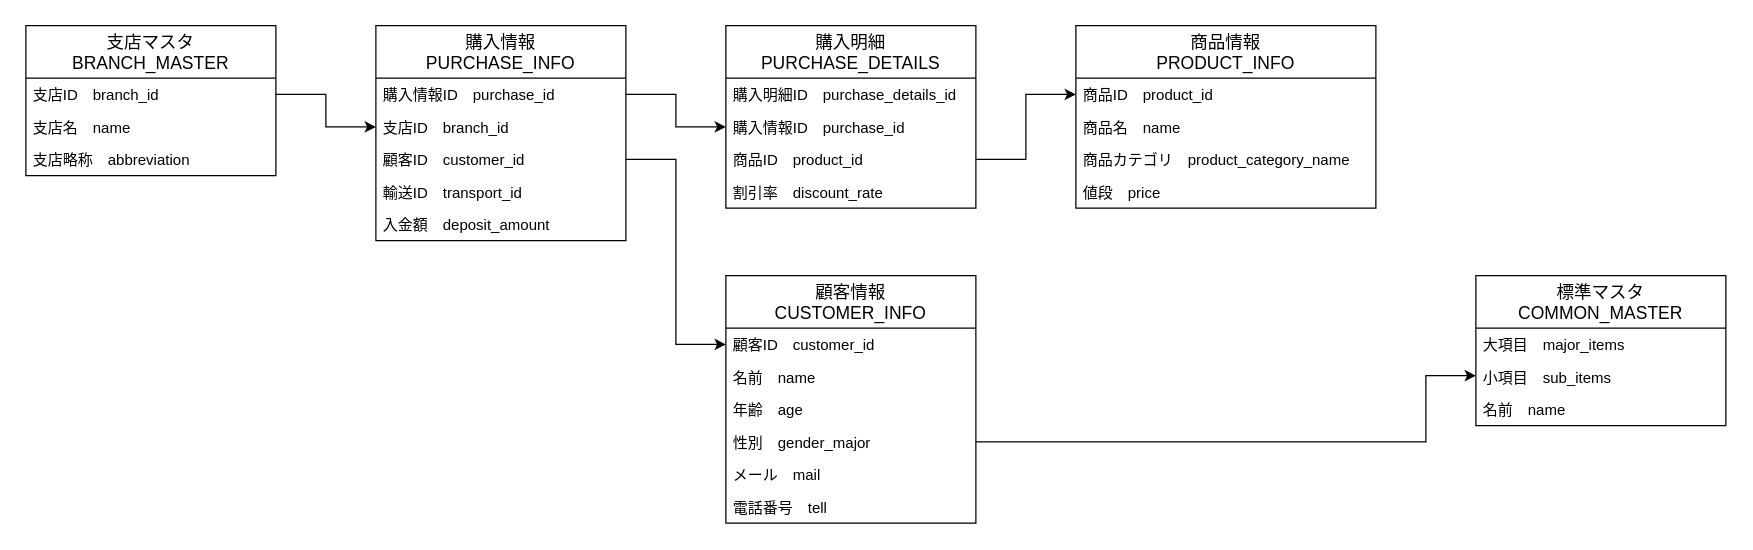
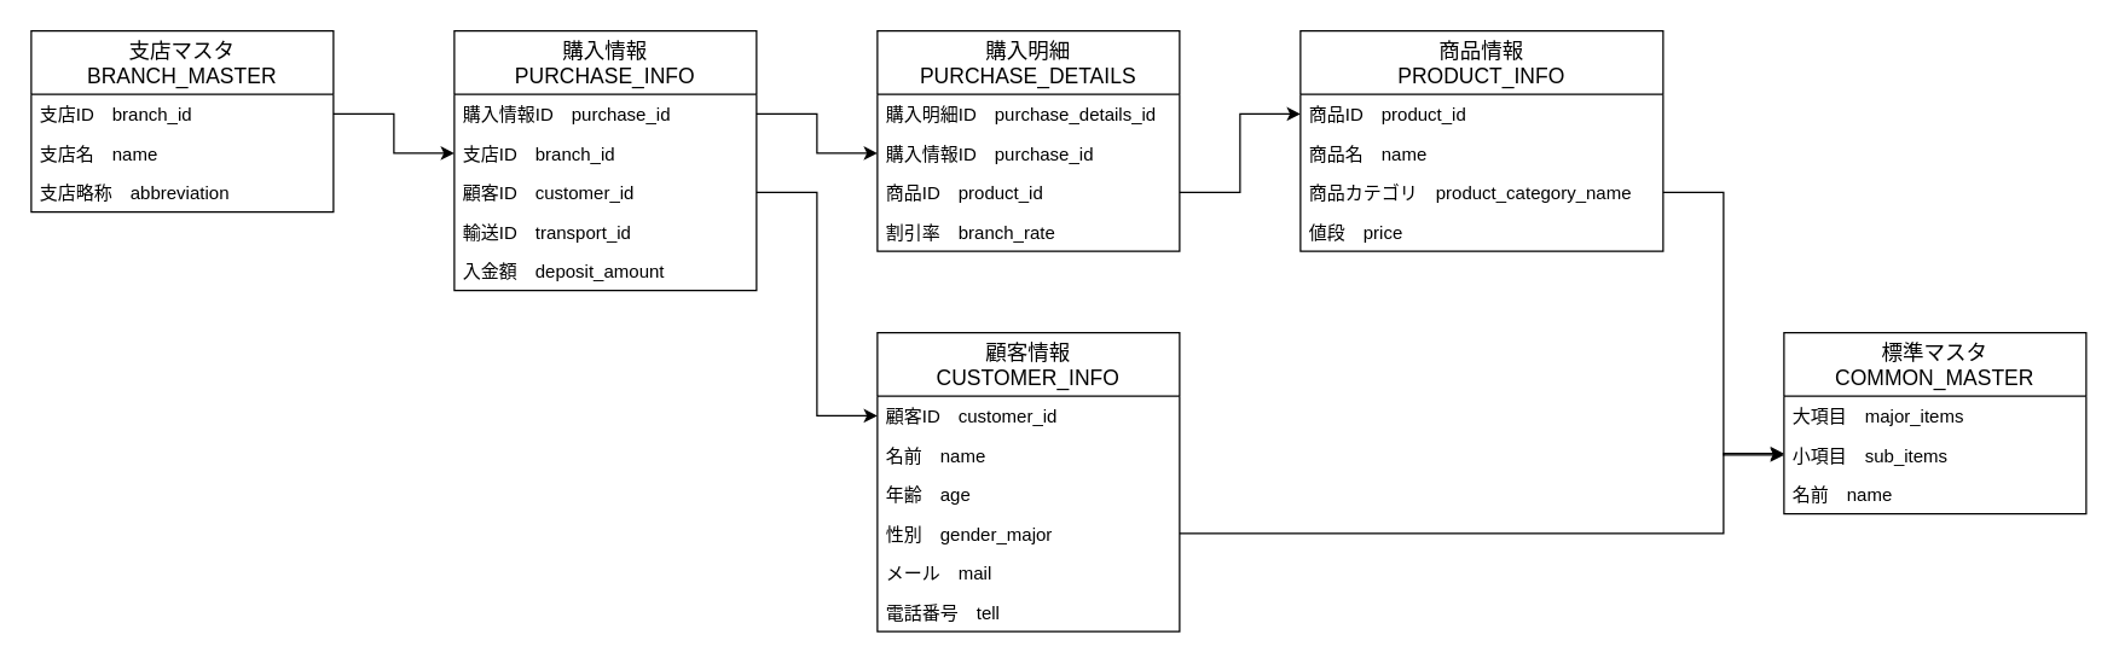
  <mxCell id="0" />
  <mxCell id="1" parent="0" />
  <mxCell id="2" value="支店マスタ&#10;BRANCH_MASTER" style="swimlane;fontStyle=0;childLayout=stackLayout;horizontal=1;startSize=42;horizontalStack=0;resizeParent=1;resizeParentMax=0;resizeLast=0;collapsible=1;marginBottom=0;align=center;fontSize=14;" vertex="1" parent="1"><mxGeometry x="20" y="20" width="200" height="120" as="geometry" /></mxCell>
  <mxCell id="3" value="支店ID　branch_id" style="text;strokeColor=none;fillColor=none;spacingLeft=4;spacingRight=4;overflow=hidden;rotatable=0;points=[[0,0.5],[1,0.5]];portConstraint=eastwest;fontSize=12;" vertex="1" parent="2"><mxGeometry y="42" width="200" height="26" as="geometry" /></mxCell>
  <mxCell id="4" value="支店名　name" style="text;strokeColor=none;fillColor=none;spacingLeft=4;spacingRight=4;overflow=hidden;rotatable=0;points=[[0,0.5],[1,0.5]];portConstraint=eastwest;fontSize=12;" vertex="1" parent="2"><mxGeometry y="68" width="200" height="26" as="geometry" /></mxCell>
  <mxCell id="5" value="支店略称　abbreviation" style="text;strokeColor=none;fillColor=none;spacingLeft=4;spacingRight=4;overflow=hidden;rotatable=0;points=[[0,0.5],[1,0.5]];portConstraint=eastwest;fontSize=12;" vertex="1" parent="2"><mxGeometry y="94" width="200" height="26" as="geometry" /></mxCell>
  <mxCell id="6" value="購入明細&#10;PURCHASE_DETAILS" style="swimlane;fontStyle=0;childLayout=stackLayout;horizontal=1;startSize=42;horizontalStack=0;resizeParent=1;resizeParentMax=0;resizeLast=0;collapsible=1;marginBottom=0;align=center;fontSize=14;" vertex="1" parent="1"><mxGeometry x="580" y="20" width="200" height="146" as="geometry" /></mxCell>
  <mxCell id="7" value="購入明細ID　purchase_details_id" style="text;strokeColor=none;fillColor=none;spacingLeft=4;spacingRight=4;overflow=hidden;rotatable=0;points=[[0,0.5],[1,0.5]];portConstraint=eastwest;fontSize=12;" vertex="1" parent="6"><mxGeometry y="42" width="200" height="26" as="geometry" /></mxCell>
  <mxCell id="8" value="購入情報ID　purchase_id" style="text;strokeColor=none;fillColor=none;spacingLeft=4;spacingRight=4;overflow=hidden;rotatable=0;points=[[0,0.5],[1,0.5]];portConstraint=eastwest;fontSize=12;" vertex="1" parent="6"><mxGeometry y="68" width="200" height="26" as="geometry" /></mxCell>
  <mxCell id="9" value="商品ID　product_id" style="text;strokeColor=none;fillColor=none;spacingLeft=4;spacingRight=4;overflow=hidden;rotatable=0;points=[[0,0.5],[1,0.5]];portConstraint=eastwest;fontSize=12;" vertex="1" parent="6"><mxGeometry y="94" width="200" height="26" as="geometry" /></mxCell>
- <mxCell id="10" value="割引率　discount_rate" style="text;strokeColor=none;fillColor=none;spacingLeft=4;spacingRight=4;overflow=hidden;rotatable=0;points=[[0,0.5],[1,0.5]];portConstraint=eastwest;fontSize=12;" vertex="1" parent="6"><mxGeometry y="120" width="200" height="26" as="geometry" /></mxCell>
+ <mxCell id="10" value="割引率　branch_rate" style="text;strokeColor=none;fillColor=none;spacingLeft=4;spacingRight=4;overflow=hidden;rotatable=0;points=[[0,0.5],[1,0.5]];portConstraint=eastwest;fontSize=12;" vertex="1" parent="6"><mxGeometry y="120" width="200" height="26" as="geometry" /></mxCell>
  <mxCell id="11" value="購入情報&#10;PURCHASE_INFO" style="swimlane;fontStyle=0;childLayout=stackLayout;horizontal=1;startSize=42;horizontalStack=0;resizeParent=1;resizeParentMax=0;resizeLast=0;collapsible=1;marginBottom=0;align=center;fontSize=14;" vertex="1" parent="1"><mxGeometry x="300" y="20" width="200" height="172" as="geometry" /></mxCell>
  <mxCell id="12" value="購入情報ID　purchase_id" style="text;strokeColor=none;fillColor=none;spacingLeft=4;spacingRight=4;overflow=hidden;rotatable=0;points=[[0,0.5],[1,0.5]];portConstraint=eastwest;fontSize=12;" vertex="1" parent="11"><mxGeometry y="42" width="200" height="26" as="geometry" /></mxCell>
  <mxCell id="13" value="支店ID　branch_id" style="text;strokeColor=none;fillColor=none;spacingLeft=4;spacingRight=4;overflow=hidden;rotatable=0;points=[[0,0.5],[1,0.5]];portConstraint=eastwest;fontSize=12;" vertex="1" parent="11"><mxGeometry y="68" width="200" height="26" as="geometry" /></mxCell>
  <mxCell id="14" value="顧客ID　customer_id" style="text;strokeColor=none;fillColor=none;spacingLeft=4;spacingRight=4;overflow=hidden;rotatable=0;points=[[0,0.5],[1,0.5]];portConstraint=eastwest;fontSize=12;" vertex="1" parent="11"><mxGeometry y="94" width="200" height="26" as="geometry" /></mxCell>
  <mxCell id="15" value="輸送ID　transport_id" style="text;strokeColor=none;fillColor=none;spacingLeft=4;spacingRight=4;overflow=hidden;rotatable=0;points=[[0,0.5],[1,0.5]];portConstraint=eastwest;fontSize=12;" vertex="1" parent="11"><mxGeometry y="120" width="200" height="26" as="geometry" /></mxCell>
  <mxCell id="16" value="入金額　deposit_amount" style="text;strokeColor=none;fillColor=none;spacingLeft=4;spacingRight=4;overflow=hidden;rotatable=0;points=[[0,0.5],[1,0.5]];portConstraint=eastwest;fontSize=12;" vertex="1" parent="11"><mxGeometry y="146" width="200" height="26" as="geometry" /></mxCell>
  <mxCell id="17" style="edgeStyle=orthogonalEdgeStyle;rounded=0;orthogonalLoop=1;jettySize=auto;html=1;exitX=1;exitY=0.5;exitDx=0;exitDy=0;" edge="1" parent="1" source="3" target="13"><mxGeometry relative="1" as="geometry" /></mxCell>
  <mxCell id="18" style="edgeStyle=orthogonalEdgeStyle;rounded=0;orthogonalLoop=1;jettySize=auto;html=1;exitX=1;exitY=0.5;exitDx=0;exitDy=0;" edge="1" parent="1" source="12" target="8"><mxGeometry relative="1" as="geometry" /></mxCell>
  <mxCell id="19" style="edgeStyle=orthogonalEdgeStyle;rounded=0;orthogonalLoop=1;jettySize=auto;html=1;exitX=1;exitY=0.5;exitDx=0;exitDy=0;entryX=0;entryY=0.5;entryDx=0;entryDy=0;" edge="1" parent="1" source="9" target="28"><mxGeometry relative="1" as="geometry" /></mxCell>
  <mxCell id="20" value="顧客情報&#10;CUSTOMER_INFO" style="swimlane;fontStyle=0;childLayout=stackLayout;horizontal=1;startSize=42;horizontalStack=0;resizeParent=1;resizeParentMax=0;resizeLast=0;collapsible=1;marginBottom=0;align=center;fontSize=14;" vertex="1" parent="1"><mxGeometry x="580" y="220" width="200" height="198" as="geometry" /></mxCell>
  <mxCell id="21" value="顧客ID　customer_id" style="text;strokeColor=none;fillColor=none;spacingLeft=4;spacingRight=4;overflow=hidden;rotatable=0;points=[[0,0.5],[1,0.5]];portConstraint=eastwest;fontSize=12;" vertex="1" parent="20"><mxGeometry y="42" width="200" height="26" as="geometry" /></mxCell>
  <mxCell id="22" value="名前　name" style="text;strokeColor=none;fillColor=none;spacingLeft=4;spacingRight=4;overflow=hidden;rotatable=0;points=[[0,0.5],[1,0.5]];portConstraint=eastwest;fontSize=12;" vertex="1" parent="20"><mxGeometry y="68" width="200" height="26" as="geometry" /></mxCell>
  <mxCell id="23" value="年齢　age" style="text;strokeColor=none;fillColor=none;spacingLeft=4;spacingRight=4;overflow=hidden;rotatable=0;points=[[0,0.5],[1,0.5]];portConstraint=eastwest;fontSize=12;" vertex="1" parent="20"><mxGeometry y="94" width="200" height="26" as="geometry" /></mxCell>
  <mxCell id="24" value="性別　gender_major" style="text;strokeColor=none;fillColor=none;spacingLeft=4;spacingRight=4;overflow=hidden;rotatable=0;points=[[0,0.5],[1,0.5]];portConstraint=eastwest;fontSize=12;" vertex="1" parent="20"><mxGeometry y="120" width="200" height="26" as="geometry" /></mxCell>
  <mxCell id="25" value="メール　mail" style="text;strokeColor=none;fillColor=none;spacingLeft=4;spacingRight=4;overflow=hidden;rotatable=0;points=[[0,0.5],[1,0.5]];portConstraint=eastwest;fontSize=12;" vertex="1" parent="20"><mxGeometry y="146" width="200" height="26" as="geometry" /></mxCell>
  <mxCell id="26" value="電話番号　tell" style="text;strokeColor=none;fillColor=none;spacingLeft=4;spacingRight=4;overflow=hidden;rotatable=0;points=[[0,0.5],[1,0.5]];portConstraint=eastwest;fontSize=12;" vertex="1" parent="20"><mxGeometry y="172" width="200" height="26" as="geometry" /></mxCell>
  <mxCell id="27" value="商品情報&#10;PRODUCT_INFO" style="swimlane;fontStyle=0;childLayout=stackLayout;horizontal=1;startSize=42;horizontalStack=0;resizeParent=1;resizeParentMax=0;resizeLast=0;collapsible=1;marginBottom=0;align=center;fontSize=14;" vertex="1" parent="1"><mxGeometry x="860" y="20" width="240" height="146" as="geometry" /></mxCell>
  <mxCell id="28" value="商品ID　product_id" style="text;strokeColor=none;fillColor=none;spacingLeft=4;spacingRight=4;overflow=hidden;rotatable=0;points=[[0,0.5],[1,0.5]];portConstraint=eastwest;fontSize=12;" vertex="1" parent="27"><mxGeometry y="42" width="240" height="26" as="geometry" /></mxCell>
  <mxCell id="29" value="商品名　name" style="text;strokeColor=none;fillColor=none;spacingLeft=4;spacingRight=4;overflow=hidden;rotatable=0;points=[[0,0.5],[1,0.5]];portConstraint=eastwest;fontSize=12;" vertex="1" parent="27"><mxGeometry y="68" width="240" height="26" as="geometry" /></mxCell>
  <mxCell id="30" value="商品カテゴリ　product_category_name" style="text;strokeColor=none;fillColor=none;spacingLeft=4;spacingRight=4;overflow=hidden;rotatable=0;points=[[0,0.5],[1,0.5]];portConstraint=eastwest;fontSize=12;" vertex="1" parent="27"><mxGeometry y="94" width="240" height="26" as="geometry" /></mxCell>
  <mxCell id="31" value="値段　price" style="text;strokeColor=none;fillColor=none;spacingLeft=4;spacingRight=4;overflow=hidden;rotatable=0;points=[[0,0.5],[1,0.5]];portConstraint=eastwest;fontSize=12;" vertex="1" parent="27"><mxGeometry y="120" width="240" height="26" as="geometry" /></mxCell>
  <mxCell id="32" style="edgeStyle=orthogonalEdgeStyle;rounded=0;orthogonalLoop=1;jettySize=auto;html=1;exitX=1;exitY=0.5;exitDx=0;exitDy=0;entryX=0;entryY=0.5;entryDx=0;entryDy=0;" edge="1" parent="1" source="14" target="21"><mxGeometry relative="1" as="geometry" /></mxCell>
  <mxCell id="33" value="標準マスタ&#10;COMMON_MASTER" style="swimlane;fontStyle=0;childLayout=stackLayout;horizontal=1;startSize=42;horizontalStack=0;resizeParent=1;resizeParentMax=0;resizeLast=0;collapsible=1;marginBottom=0;align=center;fontSize=14;" vertex="1" parent="1"><mxGeometry x="1180" y="220" width="200" height="120" as="geometry" /></mxCell>
  <mxCell id="34" value="大項目　major_items" style="text;strokeColor=none;fillColor=none;spacingLeft=4;spacingRight=4;overflow=hidden;rotatable=0;points=[[0,0.5],[1,0.5]];portConstraint=eastwest;fontSize=12;" vertex="1" parent="33"><mxGeometry y="42" width="200" height="26" as="geometry" /></mxCell>
  <mxCell id="35" value="小項目　sub_items" style="text;strokeColor=none;fillColor=none;spacingLeft=4;spacingRight=4;overflow=hidden;rotatable=0;points=[[0,0.5],[1,0.5]];portConstraint=eastwest;fontSize=12;" vertex="1" parent="33"><mxGeometry y="68" width="200" height="26" as="geometry" /></mxCell>
  <mxCell id="36" value="名前　name" style="text;strokeColor=none;fillColor=none;spacingLeft=4;spacingRight=4;overflow=hidden;rotatable=0;points=[[0,0.5],[1,0.5]];portConstraint=eastwest;fontSize=12;" vertex="1" parent="33"><mxGeometry y="94" width="200" height="26" as="geometry" /></mxCell>
+ <mxCell id="37" style="edgeStyle=orthogonalEdgeStyle;rounded=0;orthogonalLoop=1;jettySize=auto;html=1;exitX=1;exitY=0.5;exitDx=0;exitDy=0;entryX=0;entryY=0.5;entryDx=0;entryDy=0;" edge="1" parent="1" source="30" target="35"><mxGeometry relative="1" as="geometry" /></mxCell>
  <mxCell id="38" style="edgeStyle=orthogonalEdgeStyle;rounded=0;orthogonalLoop=1;jettySize=auto;html=1;exitX=1;exitY=0.5;exitDx=0;exitDy=0;" edge="1" parent="1" source="24"><mxGeometry relative="1" as="geometry"><mxPoint x="1180" y="300" as="targetPoint" /><Array as="points"><mxPoint x="1140" y="353" /><mxPoint x="1140" y="300" /></Array></mxGeometry></mxCell>
